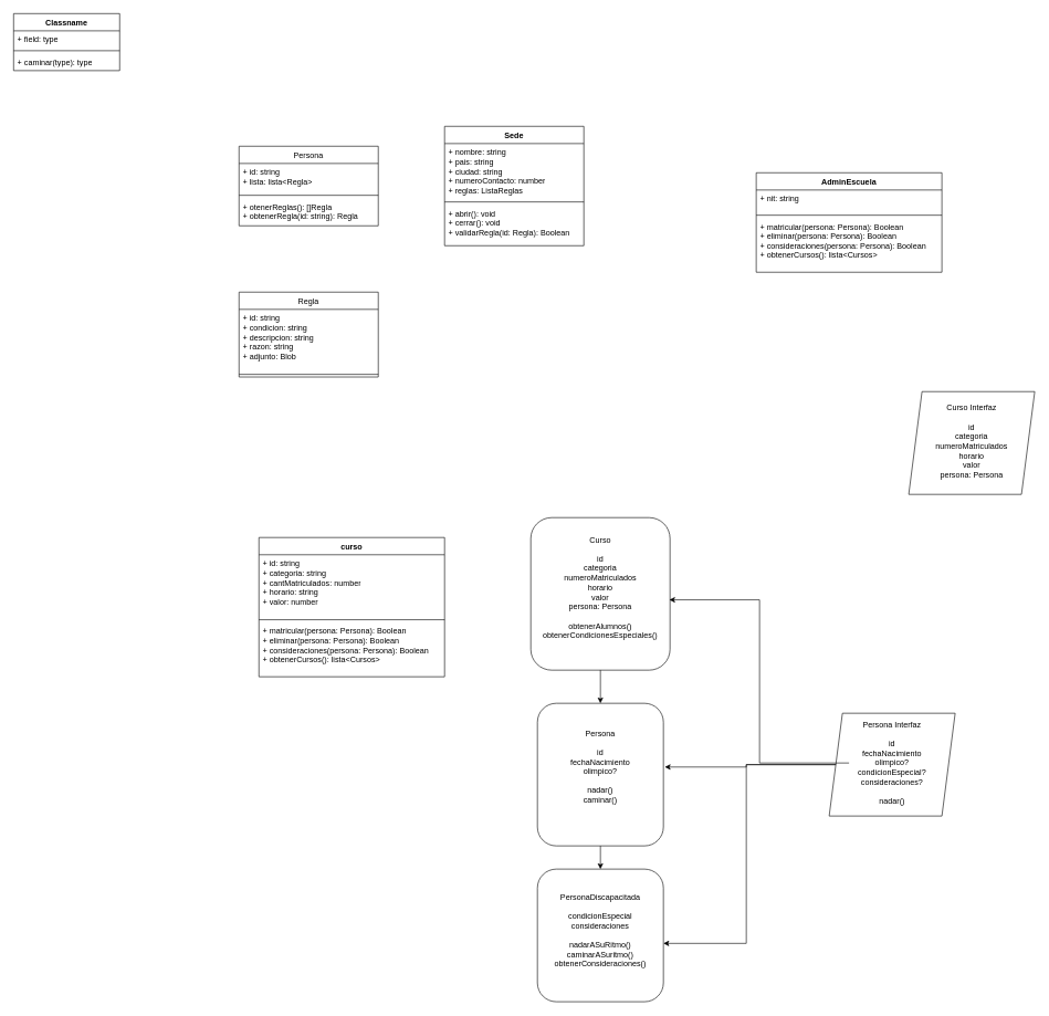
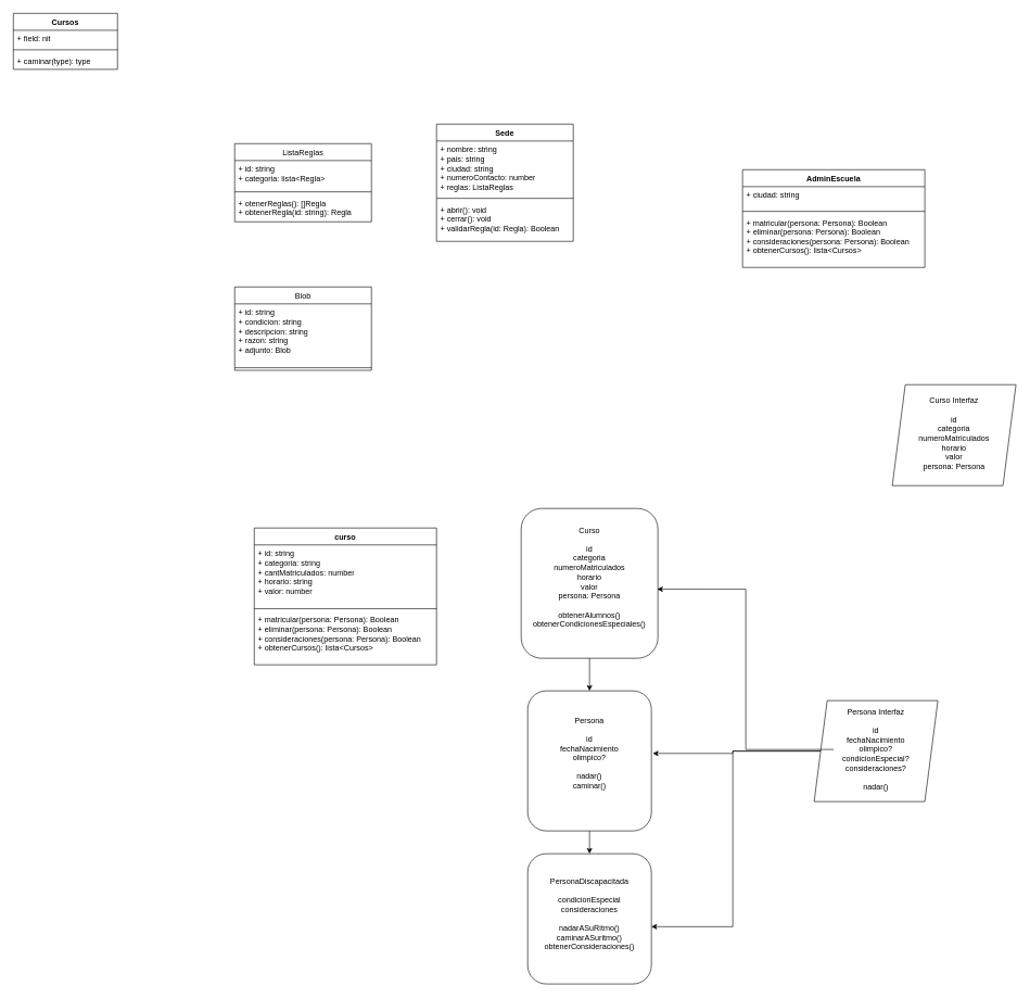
  <mxCell id="0" />
  <mxCell id="1" parent="0" />
  <mxCell id="2" value="" style="rounded=1;whiteSpace=wrap;html=1;" vertex="1" parent="1"><mxGeometry x="810" y="1060" width="190" height="215" as="geometry" /></mxCell>
  <mxCell id="3" value="Persona&lt;div&gt;&lt;br&gt;&lt;/div&gt;&lt;div&gt;id&lt;/div&gt;&lt;div&gt;fechaNacimiento&lt;/div&gt;&lt;div&gt;olimpico?&lt;/div&gt;&lt;div&gt;&lt;br&gt;&lt;/div&gt;&lt;div&gt;nadar()&lt;/div&gt;&lt;div&gt;caminar()&lt;/div&gt;&lt;div&gt;&lt;br&gt;&lt;/div&gt;" style="text;html=1;align=center;verticalAlign=middle;whiteSpace=wrap;rounded=0;" vertex="1" parent="1"><mxGeometry x="830" y="1075" width="150" height="175" as="geometry" /></mxCell>
  <mxCell id="4" value="" style="rounded=1;whiteSpace=wrap;html=1;" vertex="1" parent="1"><mxGeometry x="800" y="780" width="210" height="230" as="geometry" /></mxCell>
  <mxCell id="5" value="Curso&lt;div&gt;&lt;br&gt;&lt;/div&gt;&lt;div&gt;id&lt;/div&gt;&lt;div&gt;categoria&lt;/div&gt;&lt;div&gt;numeroMatriculados&lt;/div&gt;&lt;div&gt;horario&lt;/div&gt;&lt;div&gt;valor&lt;/div&gt;&lt;div&gt;persona: Persona&lt;/div&gt;&lt;div&gt;&lt;br&gt;&lt;/div&gt;&lt;div&gt;obtenerAlumnos()&lt;/div&gt;&lt;div&gt;obtenerCondicionesEspeciales()&lt;/div&gt;&lt;div&gt;&lt;br&gt;&lt;/div&gt;" style="text;html=1;align=center;verticalAlign=middle;whiteSpace=wrap;rounded=0;" vertex="1" parent="1"><mxGeometry x="820" y="795" width="170" height="195" as="geometry" /></mxCell>
  <mxCell id="6" value="" style="endArrow=classic;html=1;rounded=0;exitX=0.5;exitY=1;exitDx=0;exitDy=0;entryX=0.5;entryY=0;entryDx=0;entryDy=0;" edge="1" parent="1" source="4" target="2"><mxGeometry width="50" height="50" relative="1" as="geometry"><mxPoint x="1055" y="1080" as="sourcePoint" /><mxPoint x="990" y="1225" as="targetPoint" /></mxGeometry></mxCell>
  <mxCell id="7" value="" style="rounded=1;whiteSpace=wrap;html=1;" vertex="1" parent="1"><mxGeometry x="810" y="1310" width="190" height="200" as="geometry" /></mxCell>
  <mxCell id="8" value="PersonaDiscapacitada&lt;div&gt;&lt;br&gt;&lt;/div&gt;&lt;div&gt;condicionEspecial&lt;/div&gt;&lt;div&gt;consideraciones&lt;/div&gt;&lt;div&gt;&lt;br&gt;&lt;/div&gt;&lt;div&gt;nadarASuRitmo()&lt;/div&gt;&lt;div&gt;caminarASuritmo()&lt;/div&gt;&lt;div&gt;obtenerConsideraciones()&lt;/div&gt;&lt;div&gt;&lt;br&gt;&lt;/div&gt;" style="text;html=1;align=center;verticalAlign=middle;whiteSpace=wrap;rounded=0;" vertex="1" parent="1"><mxGeometry x="830" y="1322.5" width="150" height="175" as="geometry" /></mxCell>
  <mxCell id="9" value="" style="endArrow=classic;html=1;rounded=0;exitX=0.5;exitY=1;exitDx=0;exitDy=0;entryX=0.5;entryY=0;entryDx=0;entryDy=0;" edge="1" parent="1" source="2" target="7"><mxGeometry width="50" height="50" relative="1" as="geometry"><mxPoint x="510" y="1335" as="sourcePoint" /><mxPoint x="618" y="1365" as="targetPoint" /></mxGeometry></mxCell>
  <mxCell id="10" value="" style="shape=parallelogram;perimeter=parallelogramPerimeter;whiteSpace=wrap;html=1;fixedSize=1;" vertex="1" parent="1"><mxGeometry x="1370" y="590" width="190" height="155" as="geometry" /></mxCell>
  <mxCell id="11" value="Curso Interfaz&lt;div&gt;&lt;br&gt;&lt;/div&gt;&lt;div&gt;id&lt;/div&gt;&lt;div&gt;categoria&lt;/div&gt;&lt;div&gt;numeroMatriculados&lt;/div&gt;&lt;div&gt;horario&lt;/div&gt;&lt;div&gt;valor&lt;/div&gt;&lt;div&gt;persona: Persona&lt;/div&gt;" style="text;html=1;align=center;verticalAlign=middle;whiteSpace=wrap;rounded=0;" vertex="1" parent="1"><mxGeometry x="1400" y="600" width="130" height="130" as="geometry" /></mxCell>
  <mxCell id="12" value="" style="shape=parallelogram;perimeter=parallelogramPerimeter;whiteSpace=wrap;html=1;fixedSize=1;" vertex="1" parent="1"><mxGeometry x="1250" y="1075" width="190" height="155" as="geometry" /></mxCell>
  <mxCell id="13" value="Persona Interfaz&lt;div&gt;&lt;br&gt;&lt;/div&gt;&lt;div&gt;id&lt;/div&gt;&lt;div&gt;fechaNacimiento&lt;/div&gt;&lt;div&gt;olimpico?&lt;/div&gt;&lt;div&gt;condicionEspecial?&lt;/div&gt;&lt;div&gt;consideraciones?&lt;/div&gt;&lt;div&gt;&lt;br&gt;&lt;/div&gt;&lt;div&gt;nadar()&lt;/div&gt;" style="text;html=1;align=center;verticalAlign=middle;whiteSpace=wrap;rounded=0;" vertex="1" parent="1"><mxGeometry x="1280" y="1085" width="130" height="130" as="geometry" /></mxCell>
  <mxCell id="14" style="edgeStyle=orthogonalEdgeStyle;rounded=0;orthogonalLoop=1;jettySize=auto;html=1;entryX=1.011;entryY=0.447;entryDx=0;entryDy=0;entryPerimeter=0;" edge="1" parent="1" source="12" target="2"><mxGeometry relative="1" as="geometry" /></mxCell>
  <mxCell id="15" style="edgeStyle=orthogonalEdgeStyle;rounded=0;orthogonalLoop=1;jettySize=auto;html=1;entryX=1;entryY=0.56;entryDx=0;entryDy=0;entryPerimeter=0;" edge="1" parent="1" source="12" target="7"><mxGeometry relative="1" as="geometry" /></mxCell>
  <mxCell id="16" style="edgeStyle=orthogonalEdgeStyle;rounded=0;orthogonalLoop=1;jettySize=auto;html=1;entryX=0.995;entryY=0.539;entryDx=0;entryDy=0;entryPerimeter=0;" edge="1" parent="1" source="13" target="4"><mxGeometry relative="1" as="geometry" /></mxCell>
- <mxCell id="17" value="Classname" style="swimlane;fontStyle=1;align=center;verticalAlign=top;childLayout=stackLayout;horizontal=1;startSize=26;horizontalStack=0;resizeParent=1;resizeParentMax=0;resizeLast=0;collapsible=1;marginBottom=0;whiteSpace=wrap;html=1;" vertex="1" parent="1"><mxGeometry x="20" y="20" width="160" height="86" as="geometry" /></mxCell>
- <mxCell id="18" value="+ field: type" style="text;strokeColor=none;fillColor=none;align=left;verticalAlign=top;spacingLeft=4;spacingRight=4;overflow=hidden;rotatable=0;points=[[0,0.5],[1,0.5]];portConstraint=eastwest;whiteSpace=wrap;html=1;" vertex="1" parent="17"><mxGeometry y="26" width="160" height="26" as="geometry" /></mxCell>
+ <mxCell id="17" value="Cursos" style="swimlane;fontStyle=1;align=center;verticalAlign=top;childLayout=stackLayout;horizontal=1;startSize=26;horizontalStack=0;resizeParent=1;resizeParentMax=0;resizeLast=0;collapsible=1;marginBottom=0;whiteSpace=wrap;html=1;" vertex="1" parent="1"><mxGeometry x="20" y="20" width="160" height="86" as="geometry" /></mxCell>
+ <mxCell id="18" value="+ field: nit" style="text;strokeColor=none;fillColor=none;align=left;verticalAlign=top;spacingLeft=4;spacingRight=4;overflow=hidden;rotatable=0;points=[[0,0.5],[1,0.5]];portConstraint=eastwest;whiteSpace=wrap;html=1;" vertex="1" parent="17"><mxGeometry y="26" width="160" height="26" as="geometry" /></mxCell>
  <mxCell id="19" value="" style="line;strokeWidth=1;fillColor=none;align=left;verticalAlign=middle;spacingTop=-1;spacingLeft=3;spacingRight=3;rotatable=0;labelPosition=right;points=[];portConstraint=eastwest;strokeColor=inherit;" vertex="1" parent="17"><mxGeometry y="52" width="160" height="8" as="geometry" /></mxCell>
  <mxCell id="20" value="+ caminar(type): type" style="text;strokeColor=none;fillColor=none;align=left;verticalAlign=top;spacingLeft=4;spacingRight=4;overflow=hidden;rotatable=0;points=[[0,0.5],[1,0.5]];portConstraint=eastwest;whiteSpace=wrap;html=1;" vertex="1" parent="17"><mxGeometry y="60" width="160" height="26" as="geometry" /></mxCell>
  <mxCell id="21" value="Sede" style="swimlane;fontStyle=1;align=center;verticalAlign=top;childLayout=stackLayout;horizontal=1;startSize=26;horizontalStack=0;resizeParent=1;resizeParentMax=0;resizeLast=0;collapsible=1;marginBottom=0;whiteSpace=wrap;html=1;" vertex="1" parent="1"><mxGeometry x="670" y="190" width="210" height="180" as="geometry" /></mxCell>
  <mxCell id="22" value="+ nombre: string&lt;div&gt;+ pais: string&lt;/div&gt;&lt;div&gt;+ ciudad: string&lt;/div&gt;&lt;div&gt;+ numeroContacto: number&lt;/div&gt;&lt;div&gt;+ reglas: ListaReglas&lt;/div&gt;" style="text;strokeColor=none;fillColor=none;align=left;verticalAlign=top;spacingLeft=4;spacingRight=4;overflow=hidden;rotatable=0;points=[[0,0.5],[1,0.5]];portConstraint=eastwest;whiteSpace=wrap;html=1;" vertex="1" parent="21"><mxGeometry y="26" width="210" height="84" as="geometry" /></mxCell>
  <mxCell id="23" value="" style="line;strokeWidth=1;fillColor=none;align=left;verticalAlign=middle;spacingTop=-1;spacingLeft=3;spacingRight=3;rotatable=0;labelPosition=right;points=[];portConstraint=eastwest;strokeColor=inherit;" vertex="1" parent="21"><mxGeometry y="110" width="210" height="8" as="geometry" /></mxCell>
  <mxCell id="24" value="+ abrir(): void&amp;nbsp;&lt;div&gt;+ cerrar(): void&lt;br&gt;&lt;/div&gt;&lt;div&gt;+ validarRegla(id: Regla): Boolean&amp;nbsp;&lt;br&gt;&lt;/div&gt;" style="text;strokeColor=none;fillColor=none;align=left;verticalAlign=top;spacingLeft=4;spacingRight=4;overflow=hidden;rotatable=0;points=[[0,0.5],[1,0.5]];portConstraint=eastwest;whiteSpace=wrap;html=1;" vertex="1" parent="21"><mxGeometry y="118" width="210" height="62" as="geometry" /></mxCell>
- <mxCell id="25" value="&lt;span style=&quot;font-weight: 400;&quot;&gt;Persona&lt;/span&gt;" style="swimlane;fontStyle=1;align=center;verticalAlign=top;childLayout=stackLayout;horizontal=1;startSize=26;horizontalStack=0;resizeParent=1;resizeParentMax=0;resizeLast=0;collapsible=1;marginBottom=0;whiteSpace=wrap;html=1;" vertex="1" parent="1"><mxGeometry x="360" y="220" width="210" height="120" as="geometry" /></mxCell>
- <mxCell id="26" value="+ id: string&lt;div&gt;+ lista: lista&amp;lt;Regla&amp;gt;&lt;/div&gt;" style="text;strokeColor=none;fillColor=none;align=left;verticalAlign=top;spacingLeft=4;spacingRight=4;overflow=hidden;rotatable=0;points=[[0,0.5],[1,0.5]];portConstraint=eastwest;whiteSpace=wrap;html=1;" vertex="1" parent="25"><mxGeometry y="26" width="210" height="44" as="geometry" /></mxCell>
+ <mxCell id="25" value="&lt;span style=&quot;font-weight: 400;&quot;&gt;ListaReglas&lt;/span&gt;" style="swimlane;fontStyle=1;align=center;verticalAlign=top;childLayout=stackLayout;horizontal=1;startSize=26;horizontalStack=0;resizeParent=1;resizeParentMax=0;resizeLast=0;collapsible=1;marginBottom=0;whiteSpace=wrap;html=1;" vertex="1" parent="1"><mxGeometry x="360" y="220" width="210" height="120" as="geometry" /></mxCell>
+ <mxCell id="26" value="+ id: string&lt;div&gt;+ categoria: lista&amp;lt;Regla&amp;gt;&lt;/div&gt;" style="text;strokeColor=none;fillColor=none;align=left;verticalAlign=top;spacingLeft=4;spacingRight=4;overflow=hidden;rotatable=0;points=[[0,0.5],[1,0.5]];portConstraint=eastwest;whiteSpace=wrap;html=1;" vertex="1" parent="25"><mxGeometry y="26" width="210" height="44" as="geometry" /></mxCell>
  <mxCell id="27" value="" style="line;strokeWidth=1;fillColor=none;align=left;verticalAlign=middle;spacingTop=-1;spacingLeft=3;spacingRight=3;rotatable=0;labelPosition=right;points=[];portConstraint=eastwest;strokeColor=inherit;" vertex="1" parent="25"><mxGeometry y="70" width="210" height="8" as="geometry" /></mxCell>
  <mxCell id="28" value="+ otenerReglas(): []Regla&amp;nbsp;&lt;div&gt;+ obtenerRegla(id: string): Regla&lt;br&gt;&lt;/div&gt;" style="text;strokeColor=none;fillColor=none;align=left;verticalAlign=top;spacingLeft=4;spacingRight=4;overflow=hidden;rotatable=0;points=[[0,0.5],[1,0.5]];portConstraint=eastwest;whiteSpace=wrap;html=1;" vertex="1" parent="25"><mxGeometry y="78" width="210" height="42" as="geometry" /></mxCell>
- <mxCell id="29" value="&lt;span style=&quot;font-weight: 400;&quot;&gt;Regla&lt;/span&gt;" style="swimlane;fontStyle=1;align=center;verticalAlign=top;childLayout=stackLayout;horizontal=1;startSize=26;horizontalStack=0;resizeParent=1;resizeParentMax=0;resizeLast=0;collapsible=1;marginBottom=0;whiteSpace=wrap;html=1;" vertex="1" parent="1"><mxGeometry x="360" y="440" width="210" height="128" as="geometry" /></mxCell>
+ <mxCell id="29" value="&lt;span style=&quot;font-weight: 400;&quot;&gt;Blob&lt;/span&gt;" style="swimlane;fontStyle=1;align=center;verticalAlign=top;childLayout=stackLayout;horizontal=1;startSize=26;horizontalStack=0;resizeParent=1;resizeParentMax=0;resizeLast=0;collapsible=1;marginBottom=0;whiteSpace=wrap;html=1;" vertex="1" parent="1"><mxGeometry x="360" y="440" width="210" height="128" as="geometry" /></mxCell>
  <mxCell id="30" value="+ id: string&lt;div&gt;+ condicion: string&lt;/div&gt;&lt;div&gt;+ descripcion: string&lt;/div&gt;&lt;div&gt;+ razon: string&lt;/div&gt;&lt;div&gt;+ adjunto: Blob&lt;/div&gt;" style="text;strokeColor=none;fillColor=none;align=left;verticalAlign=top;spacingLeft=4;spacingRight=4;overflow=hidden;rotatable=0;points=[[0,0.5],[1,0.5]];portConstraint=eastwest;whiteSpace=wrap;html=1;" vertex="1" parent="29"><mxGeometry y="26" width="210" height="94" as="geometry" /></mxCell>
  <mxCell id="31" value="" style="line;strokeWidth=1;fillColor=none;align=left;verticalAlign=middle;spacingTop=-1;spacingLeft=3;spacingRight=3;rotatable=0;labelPosition=right;points=[];portConstraint=eastwest;strokeColor=inherit;" vertex="1" parent="29"><mxGeometry y="120" width="210" height="8" as="geometry" /></mxCell>
  <mxCell id="32" value="AdminEscuela" style="swimlane;fontStyle=1;align=center;verticalAlign=top;childLayout=stackLayout;horizontal=1;startSize=26;horizontalStack=0;resizeParent=1;resizeParentMax=0;resizeLast=0;collapsible=1;marginBottom=0;whiteSpace=wrap;html=1;" vertex="1" parent="1"><mxGeometry x="1140" y="260" width="280" height="150" as="geometry" /></mxCell>
- <mxCell id="33" value="+ nit: string" style="text;strokeColor=none;fillColor=none;align=left;verticalAlign=top;spacingLeft=4;spacingRight=4;overflow=hidden;rotatable=0;points=[[0,0.5],[1,0.5]];portConstraint=eastwest;whiteSpace=wrap;html=1;" vertex="1" parent="32"><mxGeometry y="26" width="280" height="34" as="geometry" /></mxCell>
+ <mxCell id="33" value="+ ciudad: string" style="text;strokeColor=none;fillColor=none;align=left;verticalAlign=top;spacingLeft=4;spacingRight=4;overflow=hidden;rotatable=0;points=[[0,0.5],[1,0.5]];portConstraint=eastwest;whiteSpace=wrap;html=1;" vertex="1" parent="32"><mxGeometry y="26" width="280" height="34" as="geometry" /></mxCell>
  <mxCell id="34" value="" style="line;strokeWidth=1;fillColor=none;align=left;verticalAlign=middle;spacingTop=-1;spacingLeft=3;spacingRight=3;rotatable=0;labelPosition=right;points=[];portConstraint=eastwest;strokeColor=inherit;" vertex="1" parent="32"><mxGeometry y="60" width="280" height="8" as="geometry" /></mxCell>
  <mxCell id="35" value="&lt;div&gt;+ matricular(persona: Persona): Boolean&lt;/div&gt;&lt;div&gt;+ eliminar(persona: Persona): Boolean&lt;/div&gt;&lt;div&gt;+ consideraciones(persona: Persona): Boolean&lt;/div&gt;&lt;div&gt;+ obtenerCursos(): lista&amp;lt;Cursos&amp;gt;&lt;/div&gt;" style="text;strokeColor=none;fillColor=none;align=left;verticalAlign=top;spacingLeft=4;spacingRight=4;overflow=hidden;rotatable=0;points=[[0,0.5],[1,0.5]];portConstraint=eastwest;whiteSpace=wrap;html=1;" vertex="1" parent="32"><mxGeometry y="68" width="280" height="82" as="geometry" /></mxCell>
  <mxCell id="36" value="curso" style="swimlane;fontStyle=1;align=center;verticalAlign=top;childLayout=stackLayout;horizontal=1;startSize=26;horizontalStack=0;resizeParent=1;resizeParentMax=0;resizeLast=0;collapsible=1;marginBottom=0;whiteSpace=wrap;html=1;" vertex="1" parent="1"><mxGeometry x="390" y="810" width="280" height="210" as="geometry" /></mxCell>
  <mxCell id="37" value="+ id: string&lt;div&gt;+ categoria: string&lt;/div&gt;&lt;div&gt;+ cantMatriculados: number&lt;/div&gt;&lt;div&gt;+ horario: string&lt;/div&gt;&lt;div&gt;+ valor: number&lt;/div&gt;" style="text;strokeColor=none;fillColor=none;align=left;verticalAlign=top;spacingLeft=4;spacingRight=4;overflow=hidden;rotatable=0;points=[[0,0.5],[1,0.5]];portConstraint=eastwest;whiteSpace=wrap;html=1;" vertex="1" parent="36"><mxGeometry y="26" width="280" height="94" as="geometry" /></mxCell>
  <mxCell id="38" value="" style="line;strokeWidth=1;fillColor=none;align=left;verticalAlign=middle;spacingTop=-1;spacingLeft=3;spacingRight=3;rotatable=0;labelPosition=right;points=[];portConstraint=eastwest;strokeColor=inherit;" vertex="1" parent="36"><mxGeometry y="120" width="280" height="8" as="geometry" /></mxCell>
  <mxCell id="39" value="&lt;div&gt;+ matricular(persona: Persona): Boolean&lt;/div&gt;&lt;div&gt;+ eliminar(persona: Persona): Boolean&lt;/div&gt;&lt;div&gt;+ consideraciones(persona: Persona): Boolean&lt;/div&gt;&lt;div&gt;+ obtenerCursos(): lista&amp;lt;Cursos&amp;gt;&lt;/div&gt;" style="text;strokeColor=none;fillColor=none;align=left;verticalAlign=top;spacingLeft=4;spacingRight=4;overflow=hidden;rotatable=0;points=[[0,0.5],[1,0.5]];portConstraint=eastwest;whiteSpace=wrap;html=1;" vertex="1" parent="36"><mxGeometry y="128" width="280" height="82" as="geometry" /></mxCell>
